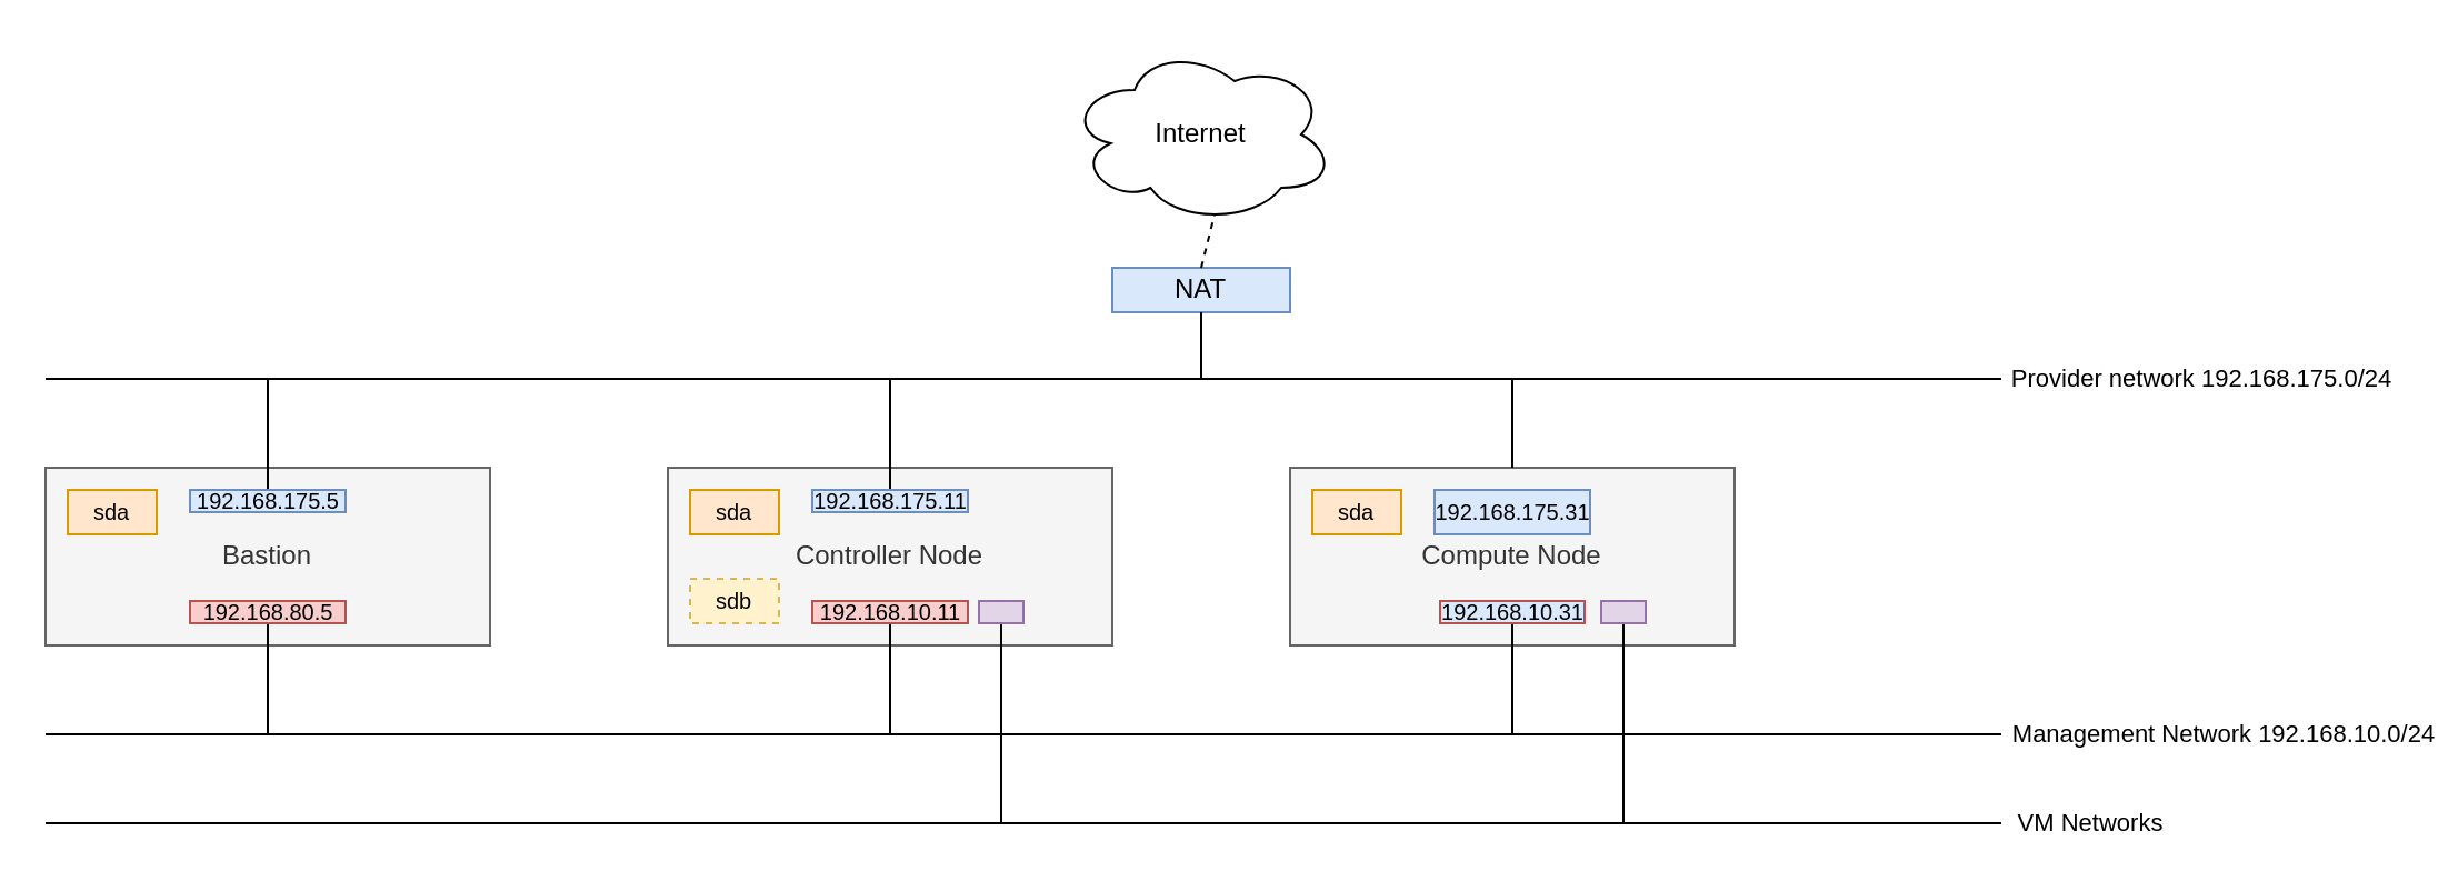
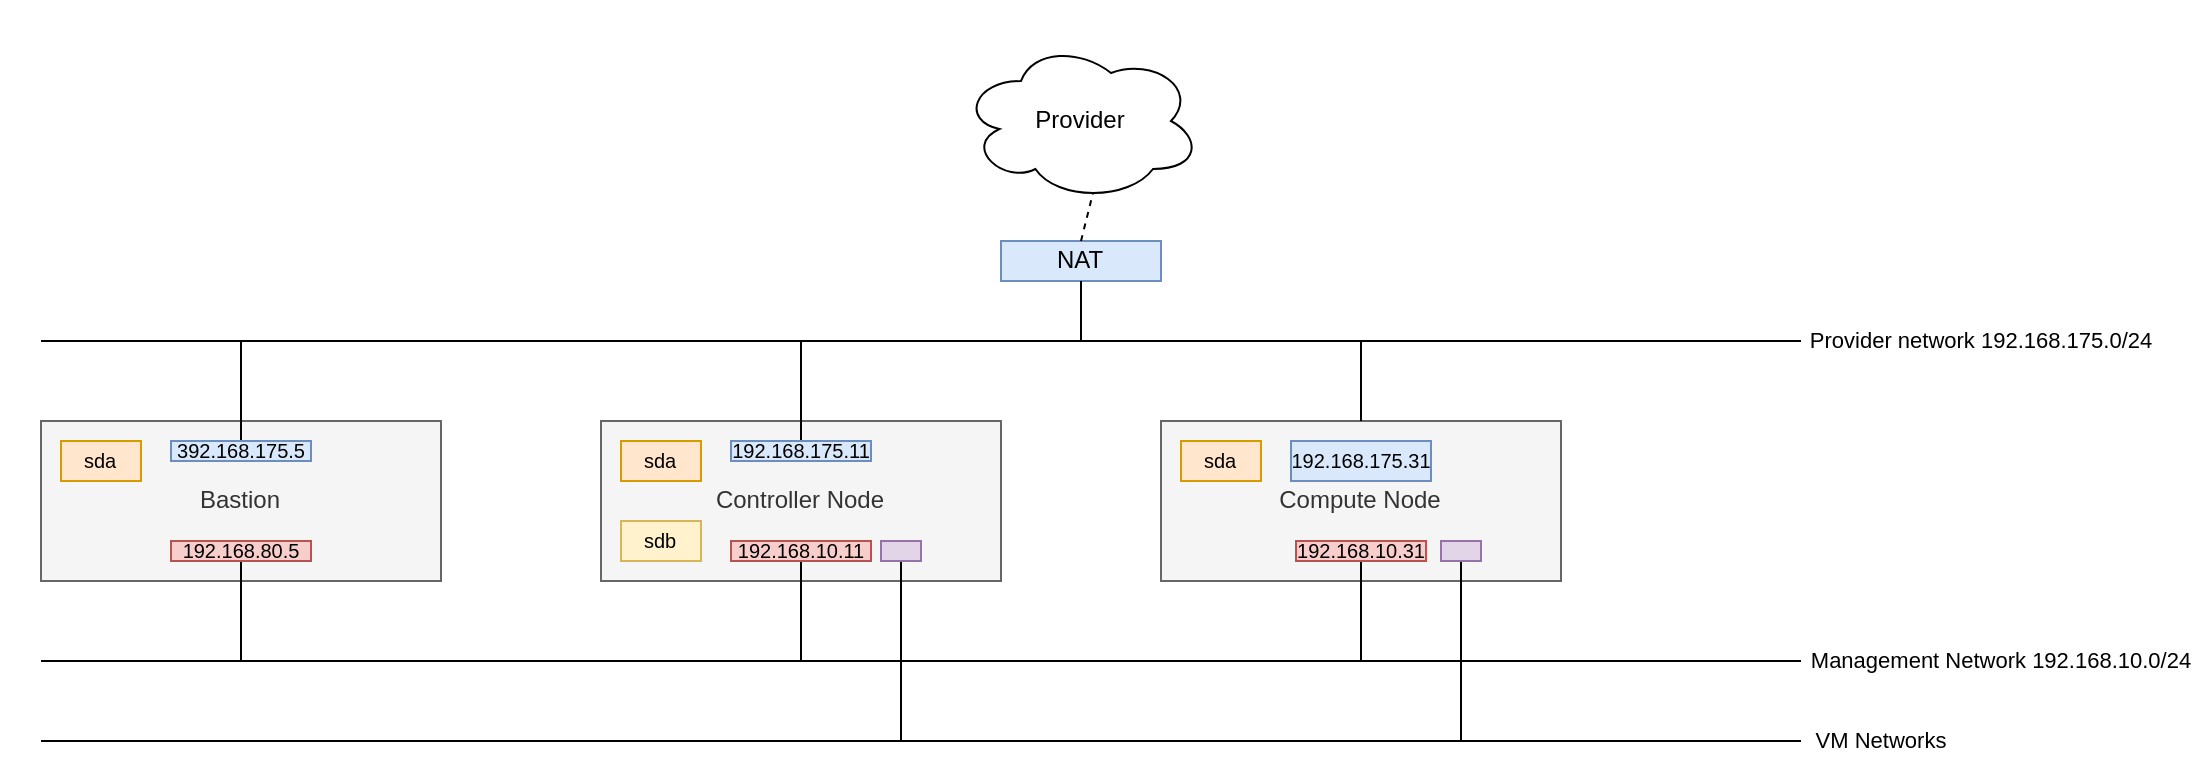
  <mxCell id="0" />
  <mxCell id="1" parent="0" />
  <mxCell id="2" value="Controller Node" style="rounded=0;whiteSpace=wrap;html=1;fillColor=#f5f5f5;strokeColor=#666666;fontColor=#333333;" parent="1" vertex="1"><mxGeometry y="210" width="200" height="80" as="geometry" x="300" /></mxCell>
  <mxCell id="3" value="Compute Node" style="rounded=0;whiteSpace=wrap;html=1;fillColor=#f5f5f5;strokeColor=#666666;fontColor=#333333;" parent="1" vertex="1"><mxGeometry x="580" y="210" width="200" height="80" as="geometry" /></mxCell>
  <mxCell id="4" value="Provider network 192.168.175.0/24" style="endArrow=none;html=1;" parent="1" edge="1"><mxGeometry x="1" y="90" width="50" height="50" relative="1" as="geometry"><mxPoint x="20" y="170" as="sourcePoint" /><mxPoint x="900" y="170" as="targetPoint" /><mxPoint x="90" y="90" as="offset" /></mxGeometry></mxCell>
  <mxCell id="5" value="" style="endArrow=none;html=1;exitX=0.5;exitY=0;exitDx=0;exitDy=0;" parent="1" source="13" edge="1"><mxGeometry width="50" height="50" relative="1" as="geometry"><mxPoint x="330" y="230" as="sourcePoint" /><mxPoint x="400" y="170" as="targetPoint" /></mxGeometry></mxCell>
  <mxCell id="6" value="" style="endArrow=none;html=1;exitX=0.5;exitY=0;exitDx=0;exitDy=0;" parent="1" source="3" edge="1"><mxGeometry width="50" height="50" relative="1" as="geometry"><mxPoint x="620" y="240" as="sourcePoint" /><mxPoint x="680" y="170" as="targetPoint" /></mxGeometry></mxCell>
  <mxCell id="7" value="VM Networks" style="endArrow=none;html=1;" parent="1" edge="1"><mxGeometry x="1" y="40" width="50" height="50" relative="1" as="geometry"><mxPoint x="20" y="370" as="sourcePoint" /><mxPoint x="900" y="370" as="targetPoint" /><mxPoint x="40" y="40" as="offset" /></mxGeometry></mxCell>
  <mxCell id="8" value="Management Network 192.168.10.0/24" style="endArrow=none;html=1;" parent="1" edge="1"><mxGeometry x="1" y="100" width="50" height="50" relative="1" as="geometry"><mxPoint x="20" y="330" as="sourcePoint" /><mxPoint x="900" y="330" as="targetPoint" /><mxPoint x="100" y="100" as="offset" /></mxGeometry></mxCell>
  <mxCell id="9" value="" style="endArrow=none;html=1;entryX=0.5;entryY=1;entryDx=0;entryDy=0;" parent="1" target="20" edge="1"><mxGeometry width="50" height="50" relative="1" as="geometry"><mxPoint x="450" y="370" as="sourcePoint" /><mxPoint x="480" y="300" as="targetPoint" /></mxGeometry></mxCell>
  <mxCell id="10" value="" style="endArrow=none;html=1;entryX=0.5;entryY=1;entryDx=0;entryDy=0;" parent="1" target="15" edge="1"><mxGeometry width="50" height="50" relative="1" as="geometry"><mxPoint x="400" y="330" as="sourcePoint" /><mxPoint x="410" y="260" as="targetPoint" /></mxGeometry></mxCell>
  <mxCell id="11" value="" style="endArrow=none;html=1;entryX=0.5;entryY=1;entryDx=0;entryDy=0;" parent="1" target="16" edge="1"><mxGeometry width="50" height="50" relative="1" as="geometry"><mxPoint x="680" y="330" as="sourcePoint" /><mxPoint x="659.58" y="250" as="targetPoint" /></mxGeometry></mxCell>
  <mxCell id="12" value="" style="endArrow=none;html=1;entryX=0.5;entryY=1;entryDx=0;entryDy=0;" parent="1" target="21" edge="1"><mxGeometry width="50" height="50" relative="1" as="geometry"><mxPoint x="730" y="370" as="sourcePoint" /><mxPoint x="735" y="240" as="targetPoint" /></mxGeometry></mxCell>
  <mxCell id="13" value="192.168.175.11" style="rounded=0;html=1;fillColor=#dae8fc;strokeColor=#6c8ebf;fontSize=10;" parent="1" vertex="1"><mxGeometry x="365" y="220" width="70" height="10" as="geometry" /></mxCell>
  <mxCell id="14" value="192.168.175.31" style="rounded=0;html=1;fillColor=#dae8fc;strokeColor=#6c8ebf;fontSize=10;" parent="1" vertex="1"><mxGeometry x="645" y="220" width="70" height="20" as="geometry" /></mxCell>
  <mxCell id="15" value="192.168.10.11" style="rounded=0;html=1;fillColor=#f8cecc;strokeColor=#b85450;fontSize=10;" parent="1" vertex="1"><mxGeometry x="365" y="270" width="70" height="10" as="geometry" /></mxCell>
- <mxCell id="16" value="192.168.10.31" style="rounded=0;html=1;fillColor=#dae8fc;strokeColor=#b85450;fontSize=10;" parent="1" vertex="1"><mxGeometry x="647.5" y="270" width="65" height="10" as="geometry" /></mxCell>
+ <mxCell id="16" value="192.168.10.31" style="rounded=0;html=1;fillColor=#f8cecc;strokeColor=#b85450;fontSize=10;" parent="1" vertex="1"><mxGeometry x="647.5" y="270" width="65" height="10" as="geometry" /></mxCell>
  <mxCell id="17" value="sda" style="rounded=0;whiteSpace=wrap;html=1;fontSize=10;fillColor=#ffe6cc;strokeColor=#d79b00;" parent="1" vertex="1"><mxGeometry x="310" y="220" width="40" height="20" as="geometry" /></mxCell>
- <mxCell id="18" value="sdb" style="rounded=0;whiteSpace=wrap;html=1;fontSize=10;fillColor=#fff2cc;strokeColor=#d6b656;dashed=1;" parent="1" vertex="1"><mxGeometry x="310" y="260" width="40" height="20" as="geometry" /></mxCell>
+ <mxCell id="18" value="sdb" style="rounded=0;whiteSpace=wrap;html=1;fontSize=10;fillColor=#fff2cc;strokeColor=#d6b656;" parent="1" vertex="1"><mxGeometry x="310" y="260" width="40" height="20" as="geometry" /></mxCell>
  <mxCell id="19" value="sda" style="rounded=0;whiteSpace=wrap;html=1;fontSize=10;fillColor=#ffe6cc;strokeColor=#d79b00;" parent="1" vertex="1"><mxGeometry x="590" y="220" width="40" height="20" as="geometry" /></mxCell>
  <mxCell id="20" value="" style="rounded=0;whiteSpace=wrap;html=1;fontSize=10;fillColor=#e1d5e7;strokeColor=#9673a6;" parent="1" vertex="1"><mxGeometry x="440" y="270" width="20" height="10" as="geometry" /></mxCell>
  <mxCell id="21" value="" style="rounded=0;whiteSpace=wrap;html=1;fontSize=10;fillColor=#e1d5e7;strokeColor=#9673a6;" parent="1" vertex="1"><mxGeometry x="720" y="270" width="20" height="10" as="geometry" /></mxCell>
- <mxCell id="22" value="Internet" style="ellipse;shape=cloud;whiteSpace=wrap;html=1;" parent="1" vertex="1"><mxGeometry x="480" y="20" width="120" height="80" as="geometry" /></mxCell>
+ <mxCell id="22" value="Provider" style="ellipse;shape=cloud;whiteSpace=wrap;html=1;" parent="1" vertex="1"><mxGeometry x="480" y="20" width="120" height="80" as="geometry" /></mxCell>
  <mxCell id="23" value="NAT" style="rounded=0;whiteSpace=wrap;html=1;fillColor=#dae8fc;strokeColor=#6c8ebf;" parent="1" vertex="1"><mxGeometry x="500" y="120" width="80" height="20" as="geometry" /></mxCell>
  <mxCell id="24" value="" style="endArrow=none;html=1;entryX=0.55;entryY=0.95;entryDx=0;entryDy=0;entryPerimeter=0;exitX=0.5;exitY=0;exitDx=0;exitDy=0;dashed=1;" parent="1" source="23" target="22" edge="1"><mxGeometry width="50" height="50" relative="1" as="geometry"><mxPoint x="560" y="150" as="sourcePoint" /><mxPoint x="610" y="100" as="targetPoint" /></mxGeometry></mxCell>
  <mxCell id="25" value="" style="endArrow=none;html=1;exitX=0.5;exitY=1;exitDx=0;exitDy=0;" parent="1" source="23" edge="1"><mxGeometry width="50" height="50" relative="1" as="geometry"><mxPoint x="550" as="sourcePoint" y="130" /><mxPoint x="540" y="170" as="targetPoint" /></mxGeometry></mxCell>
  <mxCell id="26" value="Bastion" style="rounded=0;whiteSpace=wrap;html=1;fillColor=#f5f5f5;strokeColor=#666666;fontColor=#333333;" vertex="1" parent="1"><mxGeometry x="20" y="210" width="200" height="80" as="geometry" /></mxCell>
  <mxCell id="27" value="" style="endArrow=none;html=1;exitX=0.5;exitY=0;exitDx=0;exitDy=0;" edge="1" parent="1" source="29"><mxGeometry width="50" height="50" relative="1" as="geometry"><mxPoint x="50" y="230" as="sourcePoint" /><mxPoint x="120" y="170" as="targetPoint" /></mxGeometry></mxCell>
  <mxCell id="28" value="" style="endArrow=none;html=1;entryX=0.5;entryY=1;entryDx=0;entryDy=0;" edge="1" parent="1" target="30"><mxGeometry width="50" height="50" relative="1" as="geometry"><mxPoint x="120" y="330" as="sourcePoint" /><mxPoint x="130" y="260" as="targetPoint" /></mxGeometry></mxCell>
- <mxCell id="29" value="192.168.175.5" style="rounded=0;html=1;fillColor=#dae8fc;strokeColor=#6c8ebf;fontSize=10;" vertex="1" parent="1"><mxGeometry x="85" y="220" width="70" height="10" as="geometry" /></mxCell>
+ <mxCell id="29" value="392.168.175.5" style="rounded=0;html=1;fillColor=#dae8fc;strokeColor=#6c8ebf;fontSize=10;" vertex="1" parent="1"><mxGeometry x="85" y="220" width="70" height="10" as="geometry" /></mxCell>
  <mxCell id="30" value="192.168.80.5" style="rounded=0;html=1;fillColor=#f8cecc;strokeColor=#b85450;fontSize=10;" vertex="1" parent="1"><mxGeometry x="85" y="270" width="70" height="10" as="geometry" /></mxCell>
  <mxCell id="31" value="sda" style="rounded=0;whiteSpace=wrap;html=1;fontSize=10;fillColor=#ffe6cc;strokeColor=#d79b00;" vertex="1" parent="1"><mxGeometry x="30" y="220" width="40" height="20" as="geometry" /></mxCell>
